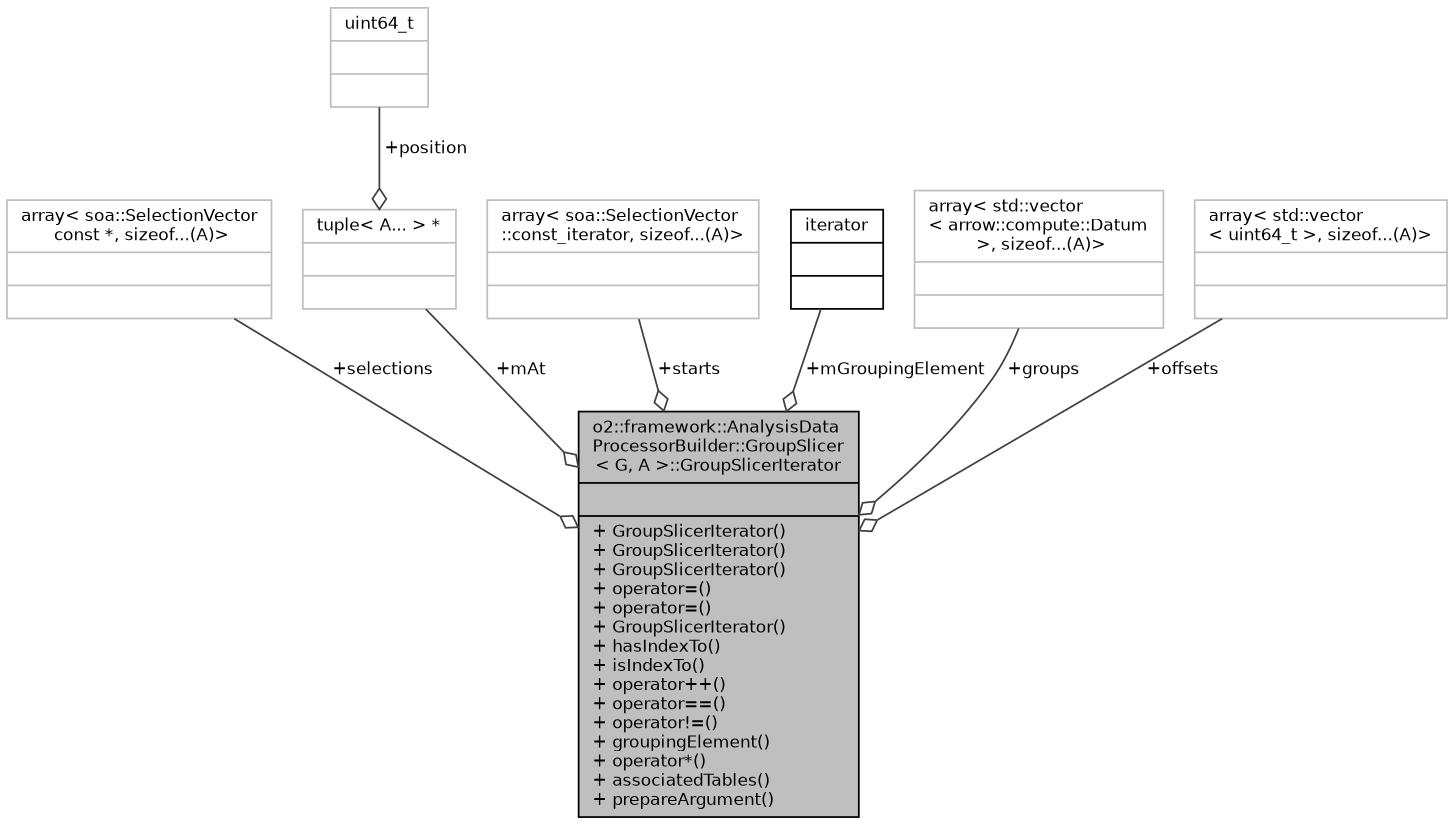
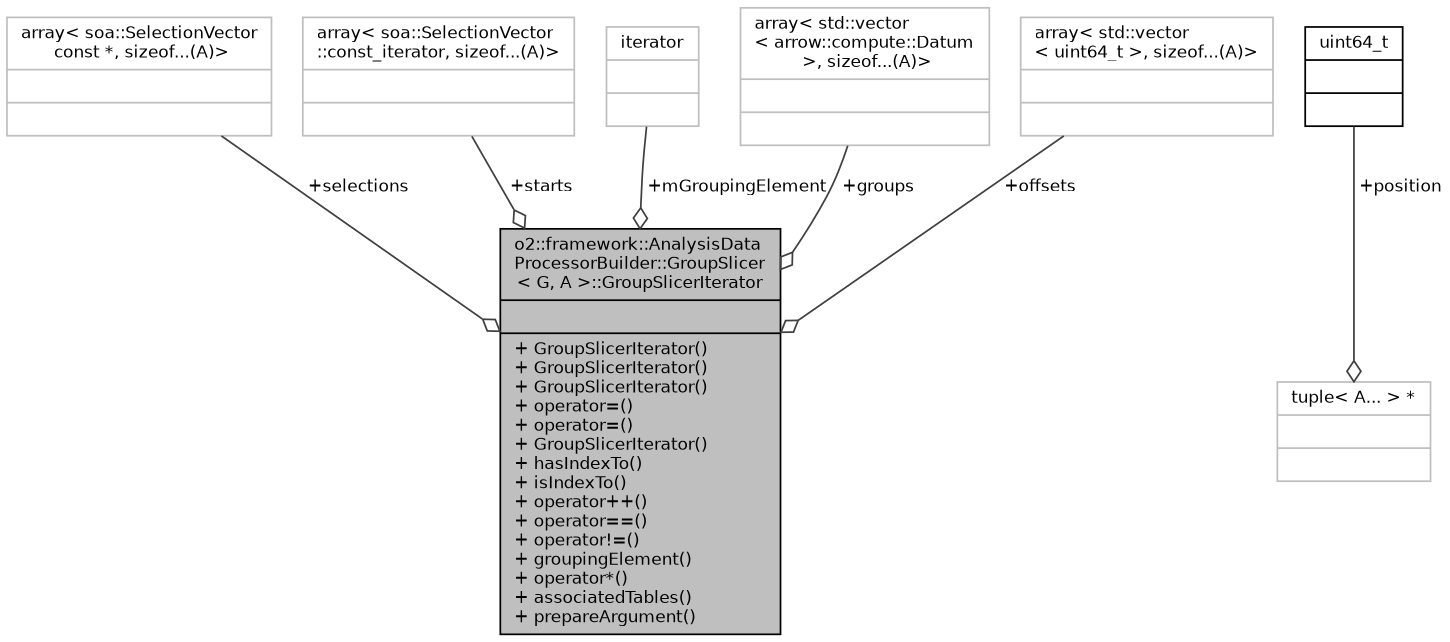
  digraph {
    node [color=grey75 fontname=Helvetica fontsize=10 shape=record]
    edge [arrowhead=odiamond color=grey25 fontname=Helvetica fontsize=10 labelfontname=Helvetica labelfontsize=10 style=solid]
    n1 [color=black fillcolor=grey75 fontcolor=black height=0.2 label="{o2::framework::AnalysisData\lProcessorBuilder::GroupSlicer\l\< G, A \>::GroupSlicerIterator\n||+ GroupSlicerIterator()\l+ GroupSlicerIterator()\l+ GroupSlicerIterator()\l+ operator=()\l+ operator=()\l+ GroupSlicerIterator()\l+ hasIndexTo()\l+ isIndexTo()\l+ operator++()\l+ operator==()\l+ operator!=()\l+ groupingElement()\l+ operator*()\l+ associatedTables()\l+ prepareArgument()\l}" style=filled width=0.4]
    n2 [height=0.2 label="{array\< soa::SelectionVector\l const *, sizeof...(A)\>\n||}" width=0.4]
-   n3 [height=0.2 label="{uint64_t\n||}" width=0.4]
+   n3 [color=black height=0.2 label="{uint64_t\n||}" width=0.4]
    n4 [height=0.2 label="{tuple\< A... \> *\n||}" width=0.4]
    n5 [height=0.2 label="{array\< soa::SelectionVector\l::const_iterator, sizeof...(A)\>\n||}" width=0.4]
-   n6 [color=black height=0.2 label="{iterator\n||}" width=0.4]
+   n6 [height=0.2 label="{iterator\n||}" width=0.4]
    n7 [height=0.2 label="{array\< std::vector\l\< arrow::compute::Datum\l \>, sizeof...(A)\>\n||}" width=0.4]
    n8 [height=0.2 label="{array\< std::vector\l\< uint64_t \>, sizeof...(A)\>\n||}" width=0.4]
    n2 -> n1 [label=" +selections"]
    n3 -> n4 [label=" +position"]
-   n4 -> n1 [label=" +mAt"]
    n5 -> n1 [label=" +starts"]
    n6 -> n1 [label=" +mGroupingElement"]
    n7 -> n1 [label=" +groups"]
    n8 -> n1 [label=" +offsets"]
  }
